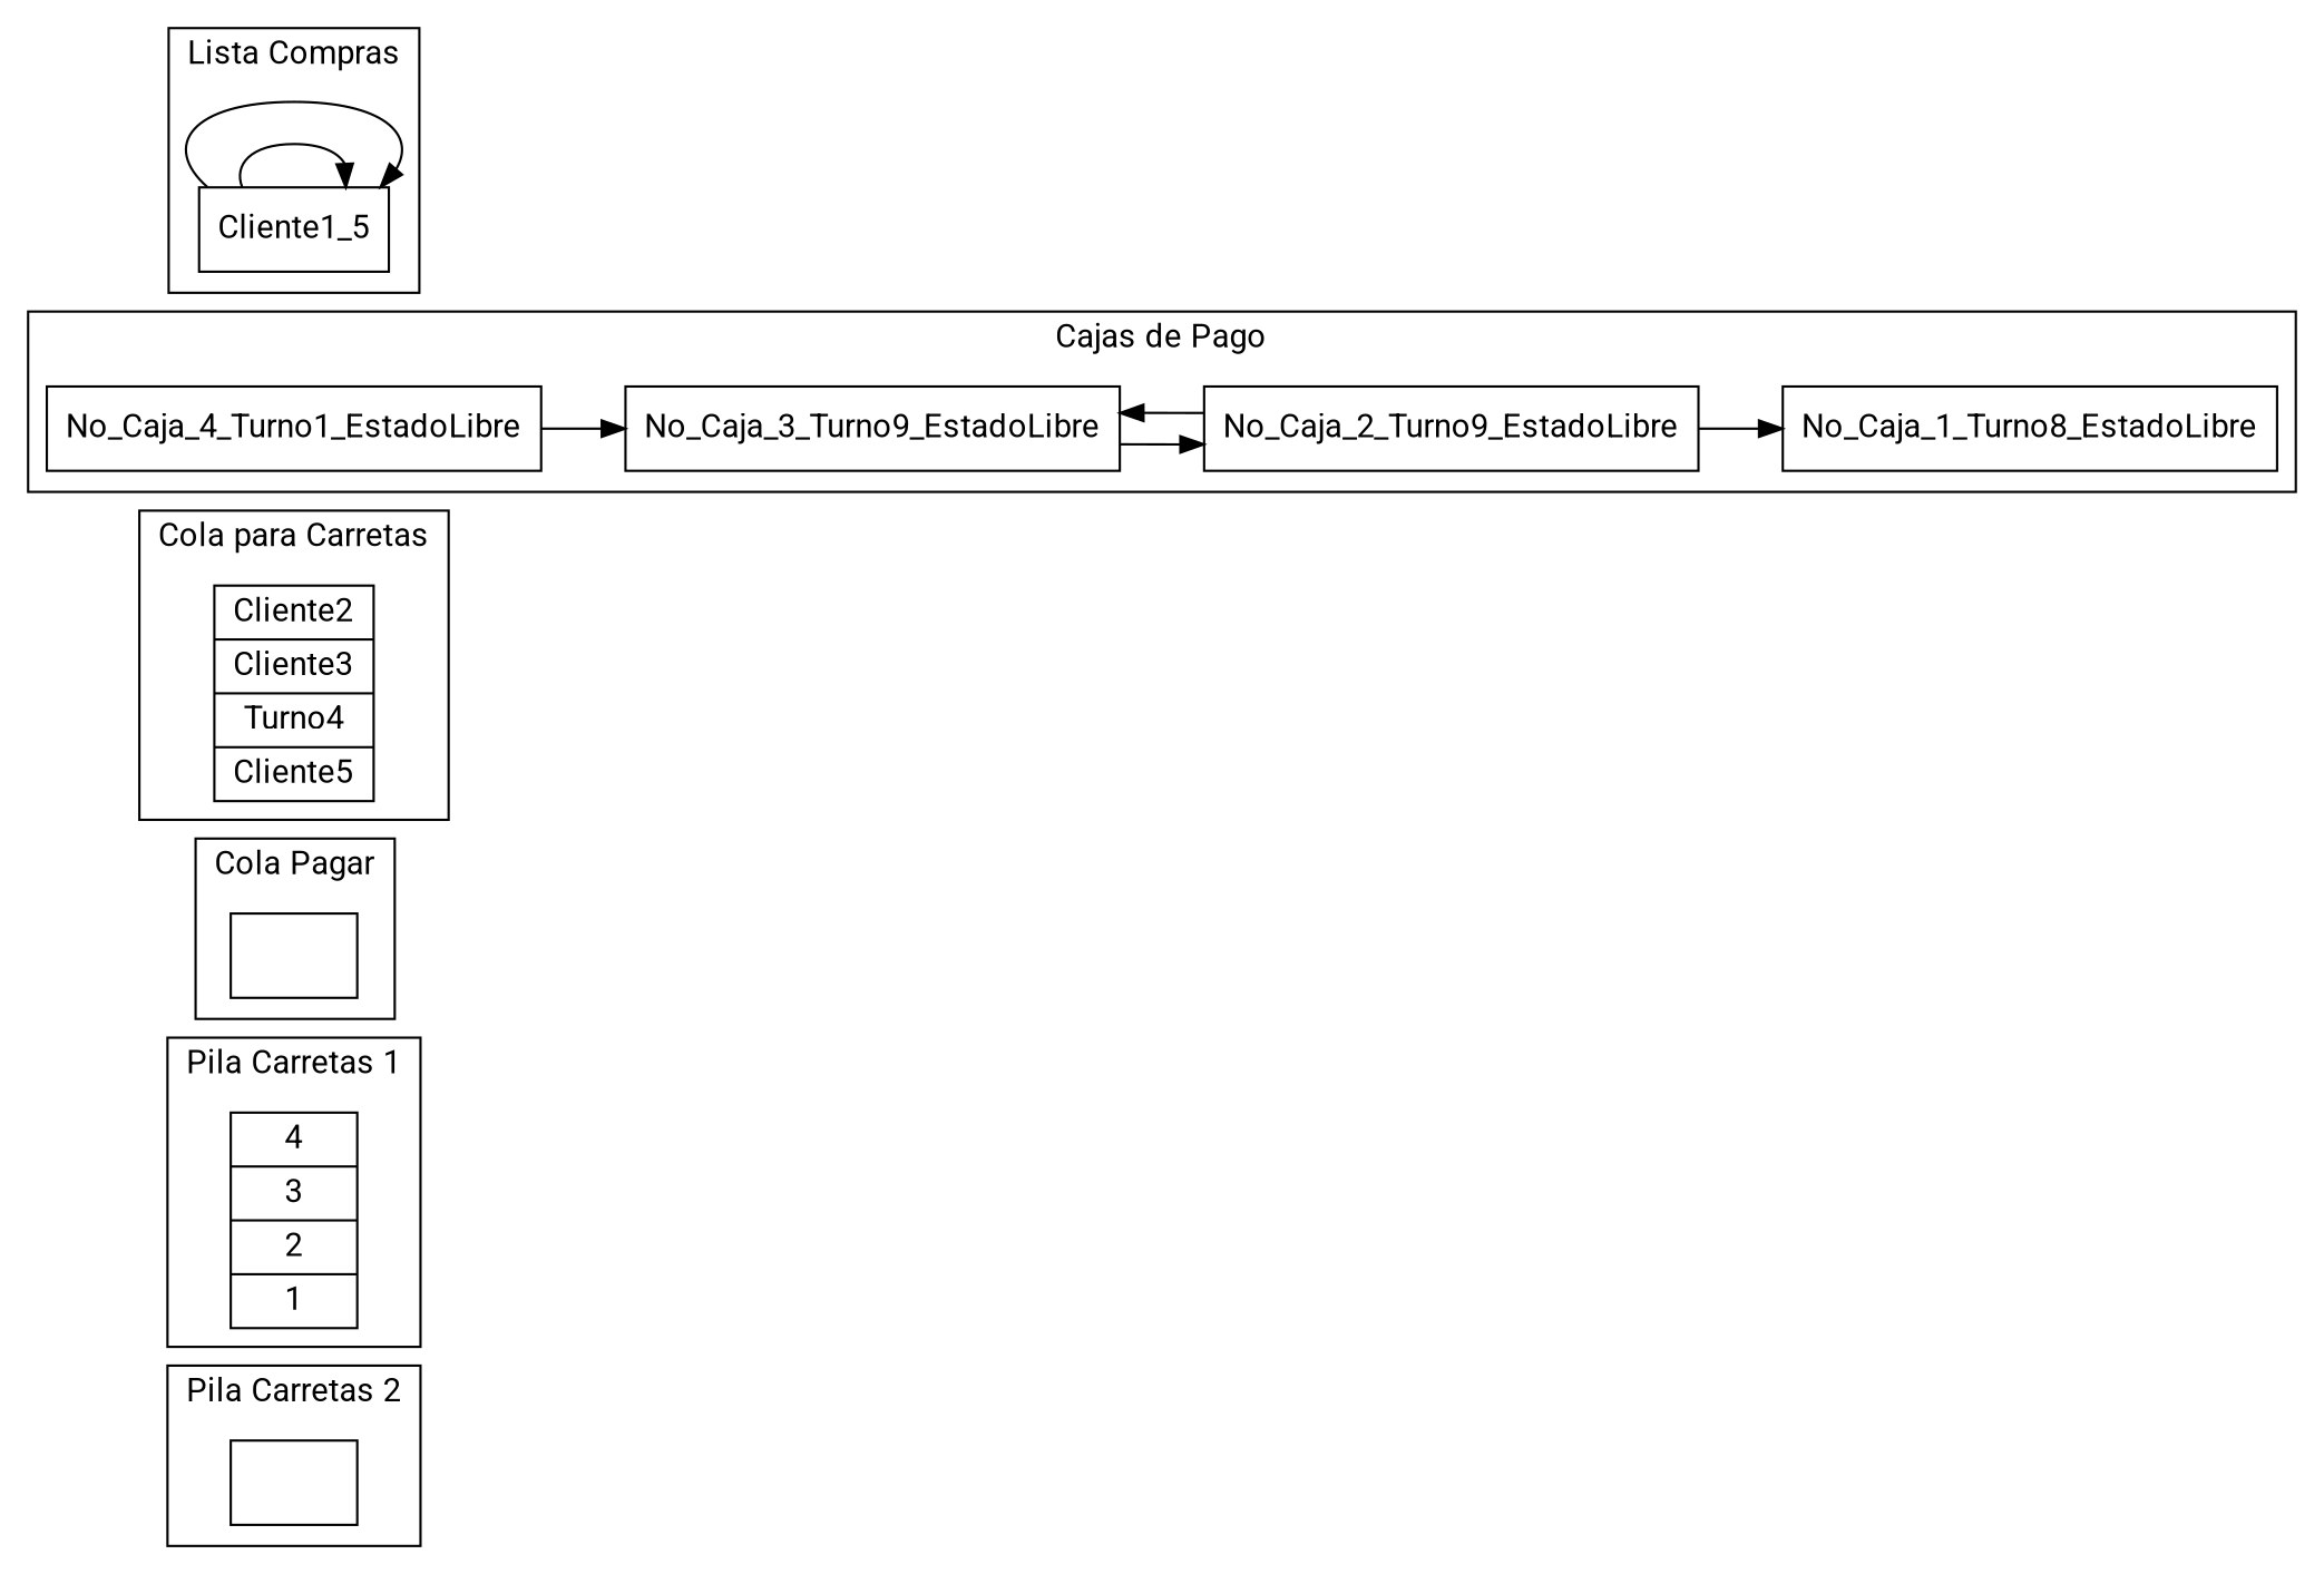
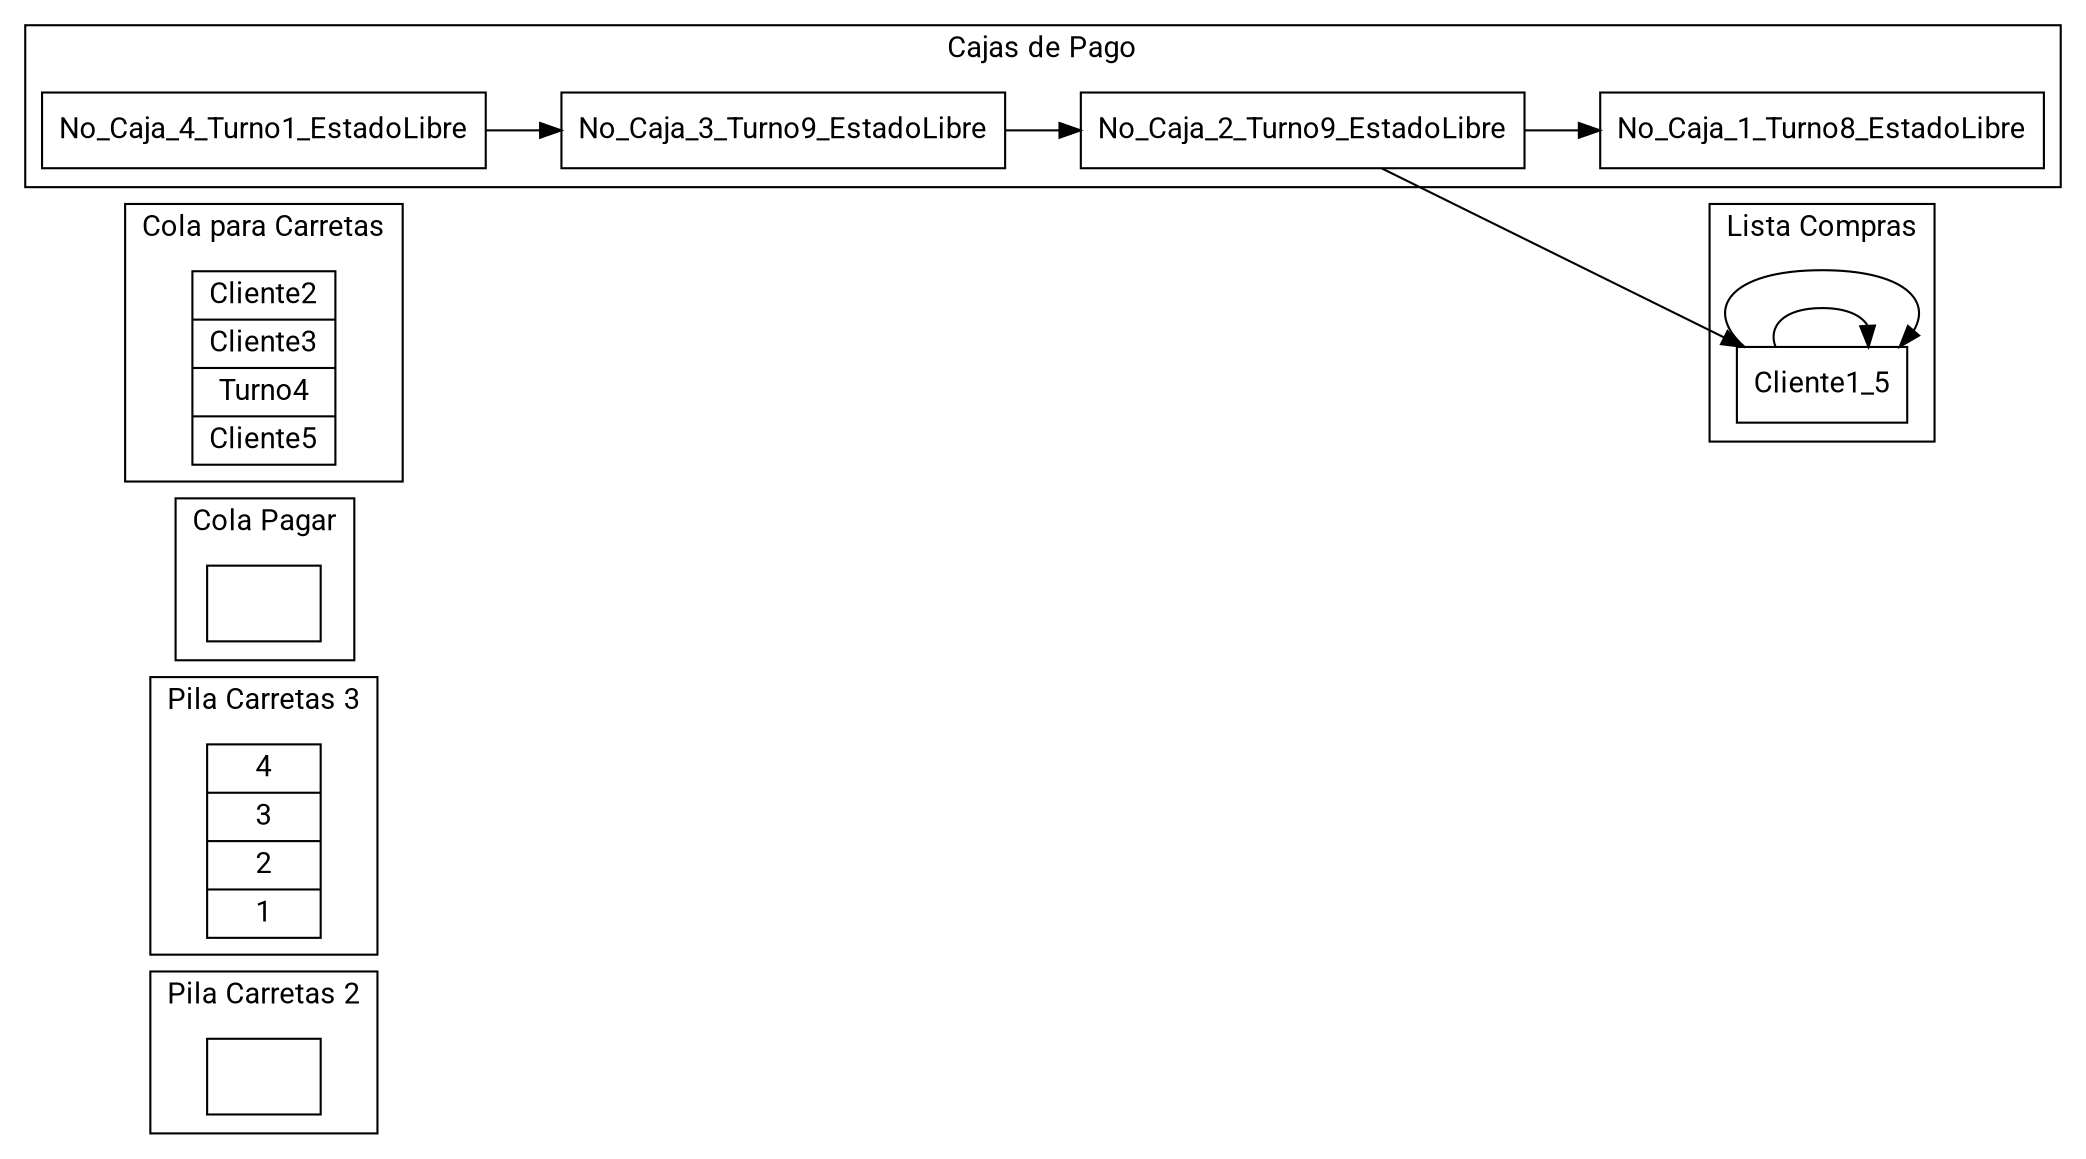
  digraph {
    fontname=Roboto
    rankdir=LR
    node [fontname=Roboto shape=record]
    edge [fontname=Roboto]
    n1 [label="<f0>"]
    n2 [label="<f0>4|<f1>3|<f2>2|<f3>1"]
    n3 [label="<f0>"]
    n4 [label="<f0>Cliente2|<f1>Cliente3|<f2>Turno4|<f3>Cliente5"]
    No_Caja_4_Turno1_EstadoLibre
    No_Caja_3_Turno9_EstadoLibre
    No_Caja_2_Turno9_EstadoLibre
    No_Caja_1_Turno8_EstadoLibre
    Cliente1_5
    subgraph cluster_1 {
      label="Pila Carretas 2"
      n1
    }
    subgraph cluster_2 {
-     label="Pila Carretas 1"
+     label="Pila Carretas 3"
      n2
    }
    subgraph cluster_3 {
      label="Cola Pagar"
      n3
    }
    subgraph cluster_4 {
      label="Cola para Carretas"
      n4
    }
    subgraph cluster_5 {
      label="Cajas de Pago"
      No_Caja_4_Turno1_EstadoLibre
      No_Caja_3_Turno9_EstadoLibre
      No_Caja_2_Turno9_EstadoLibre
      No_Caja_1_Turno8_EstadoLibre
    }
    subgraph cluster_6 {
      label="Lista Compras"
      Cliente1_5
    }
    No_Caja_4_Turno1_EstadoLibre -> No_Caja_3_Turno9_EstadoLibre
    No_Caja_3_Turno9_EstadoLibre -> No_Caja_2_Turno9_EstadoLibre
-   No_Caja_2_Turno9_EstadoLibre -> No_Caja_3_Turno9_EstadoLibre
+   No_Caja_2_Turno9_EstadoLibre -> Cliente1_5
    No_Caja_2_Turno9_EstadoLibre -> No_Caja_1_Turno8_EstadoLibre
    Cliente1_5 -> Cliente1_5
    Cliente1_5 -> Cliente1_5
  }
